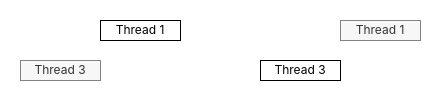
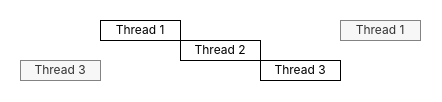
  <mxCell id="0" />
  <mxCell id="1" parent="0" />
  <mxCell id="2" value="Thread 1" style="rounded=0;whiteSpace=wrap;html=1;fontFamily=Inter;fontSource=https%3A%2F%2Ffonts.googleapis.com%2Fcss%3Ffamily%3DInter;" vertex="1" parent="1"><mxGeometry x="100" y="20" width="80" height="20" as="geometry" /></mxCell>
+ <mxCell id="3" value="Thread 2" style="rounded=0;whiteSpace=wrap;html=1;fontFamily=Inter;fontSource=https%3A%2F%2Ffonts.googleapis.com%2Fcss%3Ffamily%3DInter;" vertex="1" parent="1"><mxGeometry x="180" y="40" width="80" height="20" as="geometry" /></mxCell>
  <mxCell id="4" value="Thread 3" style="rounded=0;whiteSpace=wrap;html=1;fontFamily=Inter;fontSource=https%3A%2F%2Ffonts.googleapis.com%2Fcss%3Ffamily%3DInter;" vertex="1" parent="1"><mxGeometry x="260" y="60" width="80" height="20" as="geometry" /></mxCell>
  <mxCell id="5" value="Thread 1" style="rounded=0;whiteSpace=wrap;html=1;fontFamily=Inter;fontSource=https%3A%2F%2Ffonts.googleapis.com%2Fcss%3Ffamily%3DInter;fillColor=#f5f5f5;fontColor=#333333;strokeColor=#666666;opacity=80;" vertex="1" parent="1"><mxGeometry x="340" y="20" width="80" height="20" as="geometry" /></mxCell>
  <mxCell id="6" value="Thread 3" style="rounded=0;whiteSpace=wrap;html=1;fontFamily=Inter;fontSource=https%3A%2F%2Ffonts.googleapis.com%2Fcss%3Ffamily%3DInter;fillColor=#f5f5f5;fontColor=#333333;strokeColor=#666666;opacity=80;" vertex="1" parent="1"><mxGeometry x="20" y="60" width="80" height="20" as="geometry" /></mxCell>
